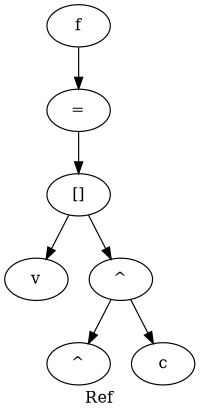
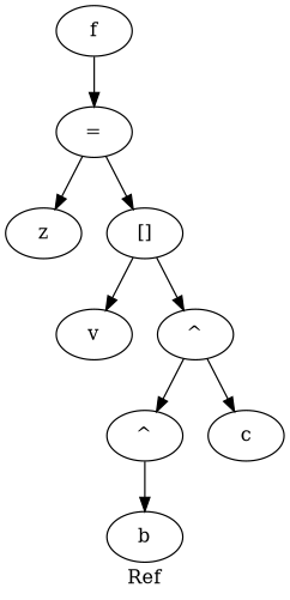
  digraph {
    label=Ref
    n1 [label=f]
    n2 [label="="]
+   n3 [label=z]
    n4 [label="[]"]
    n5 [label=v]
    n6 [label="^"]
    n7 [label="^"]
    n8 [label=c]
+   n9 [label=b]
    n1 -> n2
+   n2 -> n3
    n2 -> n4
    n4 -> n5
    n4 -> n6
    n6 -> n7
    n6 -> n8
+   n7 -> n9
  }
